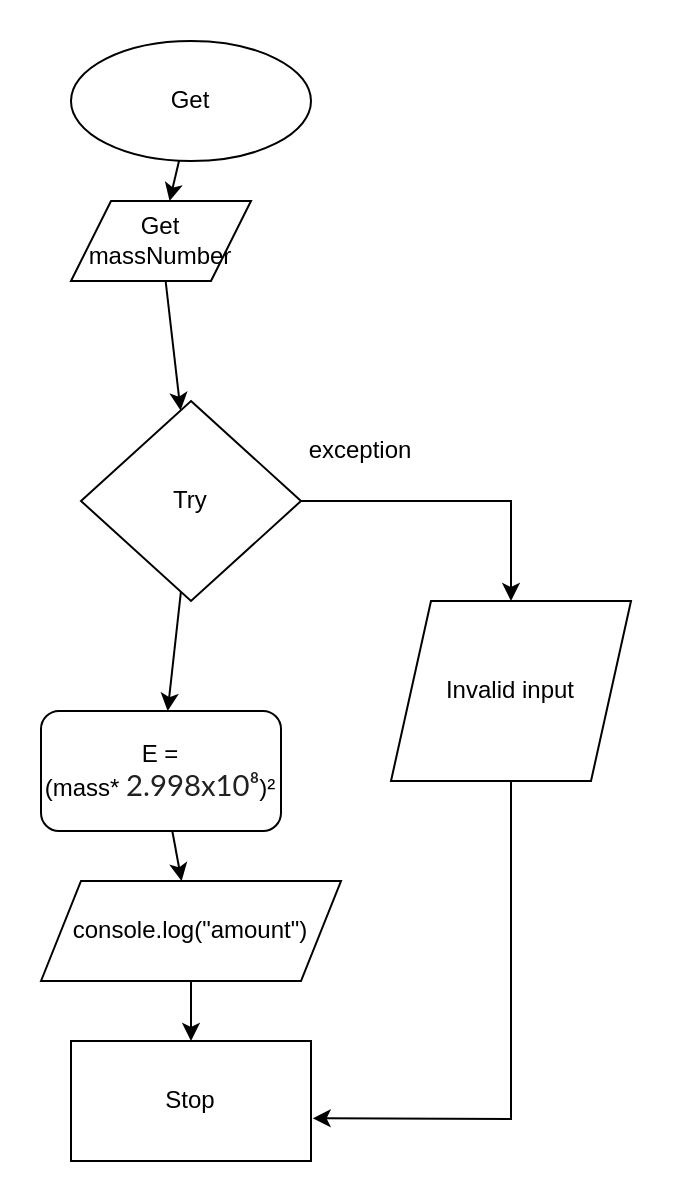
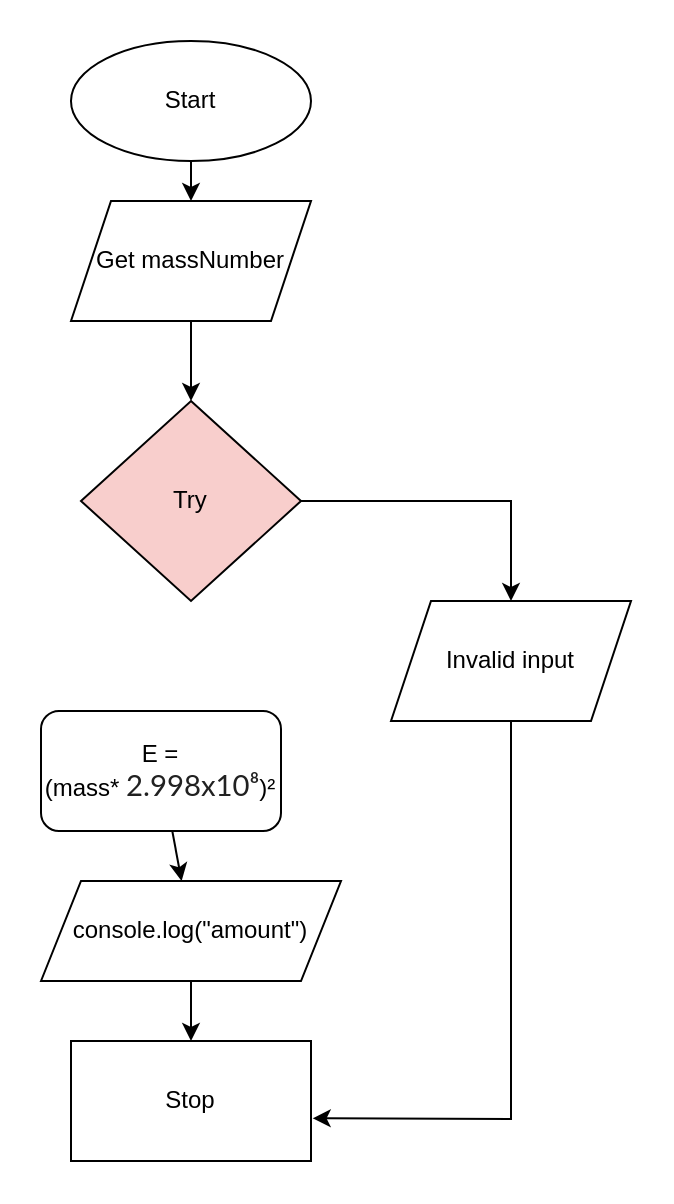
  <mxCell id="0" />
  <mxCell id="1" parent="0" />
  <mxCell id="2" value="" style="edgeStyle=none;html=1;" parent="1" source="3" target="6" edge="1"><mxGeometry relative="1" as="geometry" /></mxCell>
- <mxCell id="3" value="Get" style="ellipse;whiteSpace=wrap;html=1;" parent="1" vertex="1"><mxGeometry x="35" y="20" width="120" height="60" as="geometry" /></mxCell>
+ <mxCell id="3" value="Start" style="ellipse;whiteSpace=wrap;html=1;" parent="1" vertex="1"><mxGeometry x="35" y="20" width="120" height="60" as="geometry" /></mxCell>
  <mxCell id="4" value="Stop" style="whiteSpace=wrap;html=1;rounded=0;" parent="1" vertex="1"><mxGeometry x="35" y="520" width="120" height="60" as="geometry" /></mxCell>
  <mxCell id="5" value="" style="edgeStyle=none;rounded=0;html=1;" edge="1" parent="1" source="6" target="11"><mxGeometry relative="1" as="geometry" /></mxCell>
- <mxCell id="6" value="Get massNumber" style="shape=parallelogram;perimeter=parallelogramPerimeter;whiteSpace=wrap;html=1;fixedSize=1;" parent="1" vertex="1"><mxGeometry x="35" y="100" width="90" height="40" as="geometry" /></mxCell>
+ <mxCell id="6" value="Get massNumber" style="shape=parallelogram;perimeter=parallelogramPerimeter;whiteSpace=wrap;html=1;fixedSize=1;" parent="1" vertex="1"><mxGeometry x="35" y="100" width="120" height="60" as="geometry" /></mxCell>
  <mxCell id="7" value="" style="edgeStyle=none;html=1;" parent="1" source="8" target="4" edge="1"><mxGeometry relative="1" as="geometry" /></mxCell>
  <mxCell id="8" value="console.log(&quot;amount&quot;)" style="shape=parallelogram;perimeter=parallelogramPerimeter;whiteSpace=wrap;html=1;fixedSize=1;" parent="1" vertex="1"><mxGeometry x="20" y="440" width="150" height="50" as="geometry" /></mxCell>
  <mxCell id="9" style="edgeStyle=none;html=1;entryX=0.5;entryY=0;entryDx=0;entryDy=0;rounded=0;" edge="1" parent="1" source="11" target="13"><mxGeometry relative="1" as="geometry"><Array as="points"><mxPoint x="255" y="250" /></Array></mxGeometry></mxCell>
- <mxCell id="10" value="" style="edgeStyle=none;rounded=0;html=1;" edge="1" parent="1" source="11" target="16"><mxGeometry relative="1" as="geometry" /></mxCell>
- <mxCell id="11" value="Try" style="rhombus;whiteSpace=wrap;html=1;" vertex="1" parent="1"><mxGeometry x="40" y="200" width="110" height="100" as="geometry" /></mxCell>
+ <mxCell id="11" value="Try" style="rhombus;whiteSpace=wrap;html=1;fillColor=#f8cecc;" vertex="1" parent="1"><mxGeometry x="40" y="200" width="110" height="100" as="geometry" /></mxCell>
  <mxCell id="12" style="edgeStyle=none;rounded=0;html=1;entryX=1.007;entryY=0.644;entryDx=0;entryDy=0;entryPerimeter=0;" edge="1" parent="1" source="13" target="4"><mxGeometry relative="1" as="geometry"><Array as="points"><mxPoint x="255" y="559" /></Array></mxGeometry></mxCell>
- <mxCell id="13" value="Invalid input" style="shape=parallelogram;perimeter=parallelogramPerimeter;whiteSpace=wrap;html=1;fixedSize=1;" vertex="1" parent="1"><mxGeometry x="195" y="300" width="120" height="90" as="geometry" /></mxCell>
- <mxCell id="14" value="exception" style="text;html=1;strokeColor=none;fillColor=none;align=center;verticalAlign=middle;whiteSpace=wrap;rounded=0;" vertex="1" parent="1"><mxGeometry x="150" y="210" width="60" height="30" as="geometry" /></mxCell>
+ <mxCell id="13" value="Invalid input" style="shape=parallelogram;perimeter=parallelogramPerimeter;whiteSpace=wrap;html=1;fixedSize=1;" vertex="1" parent="1"><mxGeometry x="195" y="300" width="120" height="60" as="geometry" /></mxCell>
  <mxCell id="15" value="" style="edgeStyle=none;rounded=0;html=1;" edge="1" parent="1" source="16" target="8"><mxGeometry relative="1" as="geometry" /></mxCell>
  <mxCell id="16" value="E = (mass*&amp;nbsp;&lt;span style=&quot;color: rgb(33 , 33 , 33) ; font-family: &amp;#34;lato&amp;#34; , sans-serif ; font-size: 14.667px ; text-align: left&quot;&gt;2.998x10⁸&lt;/span&gt;)²" style="rounded=1;whiteSpace=wrap;html=1;" vertex="1" parent="1"><mxGeometry x="20" y="355" width="120" height="60" as="geometry" /></mxCell>
